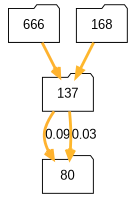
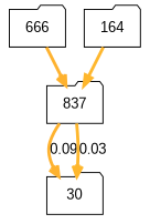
  digraph {
    fontname="Liberation Sans"
    node [fontname="Liberation Sans" shape=folder]
    edge [arrowhead=vee color="#feb22f" fontname="Liberation Sans" penwidth=3]
    n1 [label=666]
-   137
-   80
-   168
+   137 [label=837]
+   80 [label=30]
+   168 [label=164]
    n1 -> 137
    137 -> 80 [label=0.09]
    137 -> 80 [color="#feb72d" label=0.03]
    168 -> 137 [arrowhead=normal color="#feb72d"]
  }
